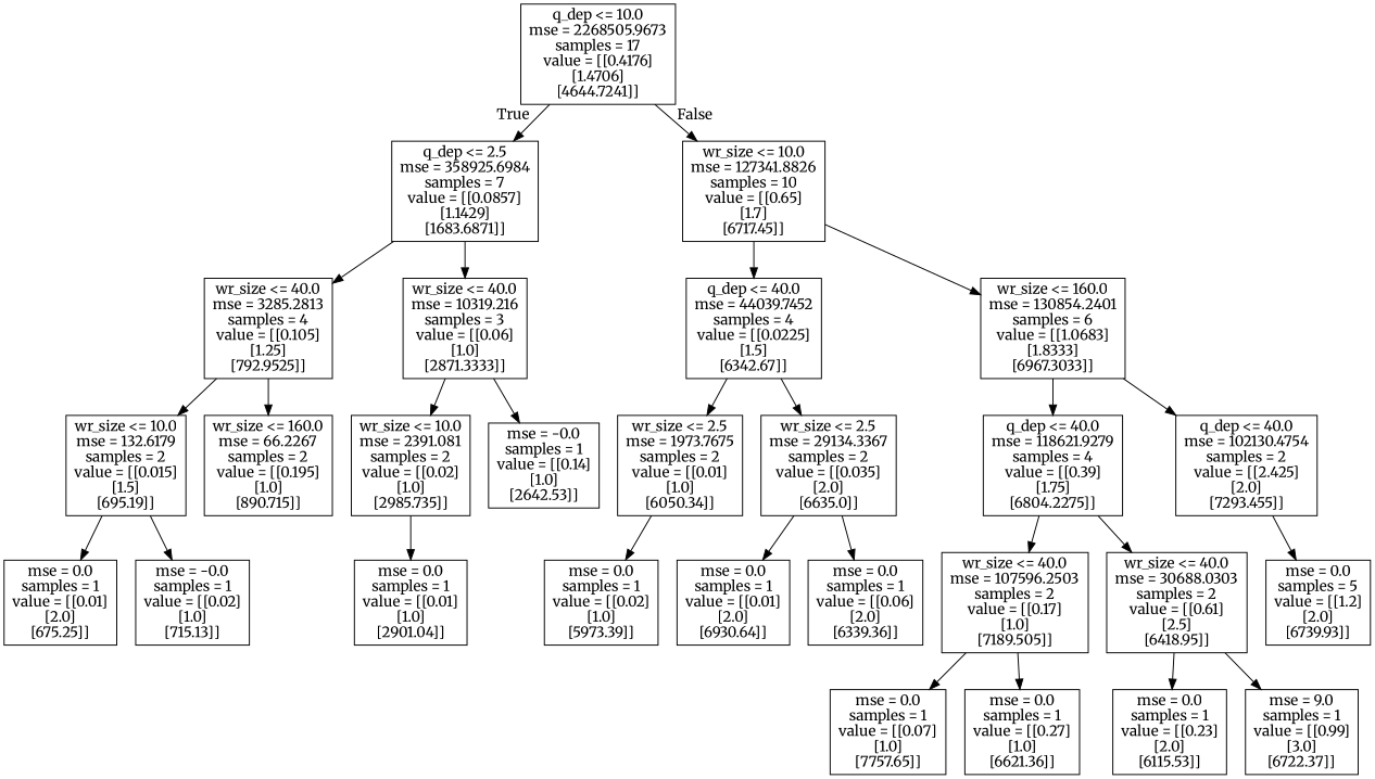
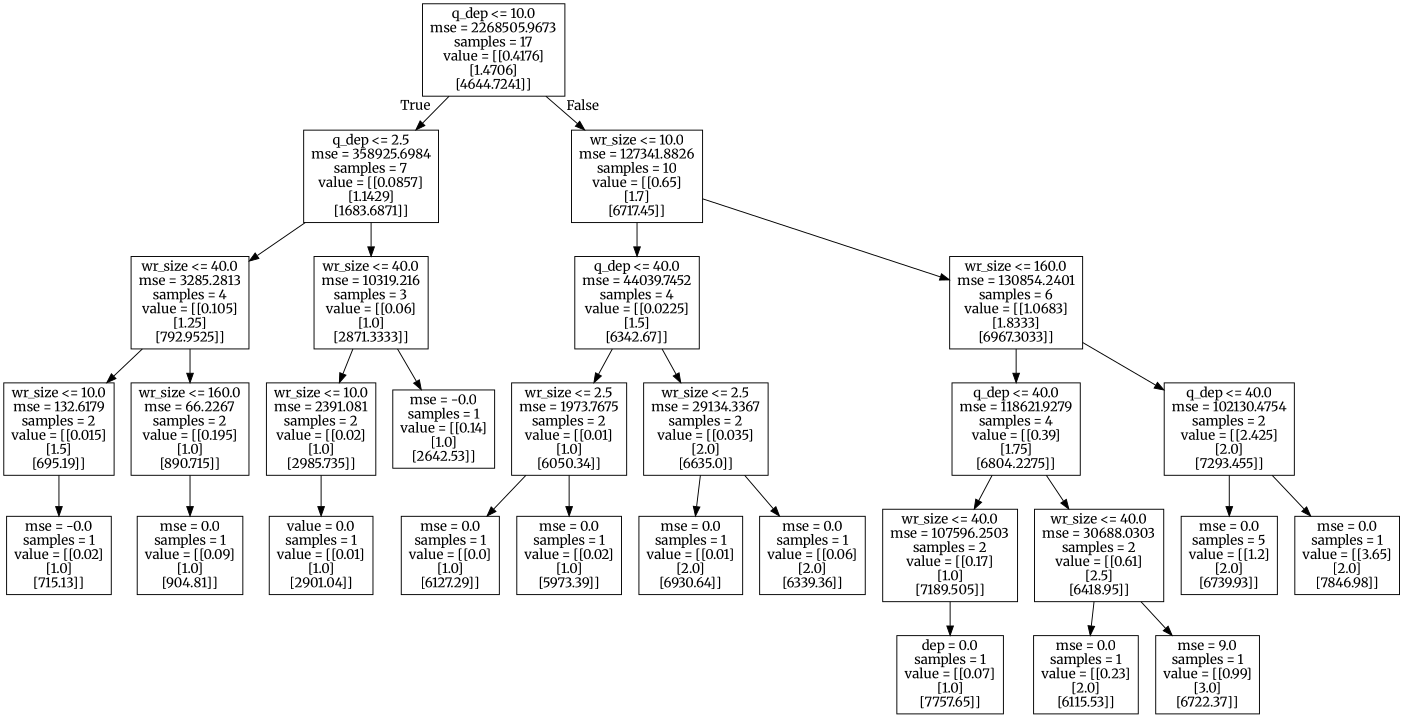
  digraph {
    fontname=Merriweather
    node [fontname=Merriweather shape=box]
    edge [fontname=Merriweather]
    n1 [label="q_dep <= 10.0\nmse = 2268505.9673\nsamples = 17\nvalue = [[0.4176]\n[1.4706]\n[4644.7241]]"]
    n2 [label="q_dep <= 2.5\nmse = 358925.6984\nsamples = 7\nvalue = [[0.0857]\n[1.1429]\n[1683.6871]]"]
    n3 [label="wr_size <= 10.0\nmse = 127341.8826\nsamples = 10\nvalue = [[0.65]\n[1.7]\n[6717.45]]"]
    n4 [label="wr_size <= 40.0\nmse = 3285.2813\nsamples = 4\nvalue = [[0.105]\n[1.25]\n[792.9525]]"]
    n5 [label="wr_size <= 40.0\nmse = 10319.216\nsamples = 3\nvalue = [[0.06]\n[1.0]\n[2871.3333]]"]
    n6 [label="q_dep <= 40.0\nmse = 44039.7452\nsamples = 4\nvalue = [[0.0225]\n[1.5]\n[6342.67]]"]
    n7 [label="wr_size <= 160.0\nmse = 130854.2401\nsamples = 6\nvalue = [[1.0683]\n[1.8333]\n[6967.3033]]"]
    n8 [label="wr_size <= 10.0\nmse = 132.6179\nsamples = 2\nvalue = [[0.015]\n[1.5]\n[695.19]]"]
    n9 [label="wr_size <= 160.0\nmse = 66.2267\nsamples = 2\nvalue = [[0.195]\n[1.0]\n[890.715]]"]
    n10 [label="wr_size <= 10.0\nmse = 2391.081\nsamples = 2\nvalue = [[0.02]\n[1.0]\n[2985.735]]"]
    n11 [label="mse = -0.0\nsamples = 1\nvalue = [[0.14]\n[1.0]\n[2642.53]]"]
-   n12 [label="mse = 0.0\nsamples = 1\nvalue = [[0.01]\n[2.0]\n[675.25]]"]
    n13 [label="mse = -0.0\nsamples = 1\nvalue = [[0.02]\n[1.0]\n[715.13]]"]
-   n15 [label="mse = 0.0\nsamples = 1\nvalue = [[0.01]\n[1.0]\n[2901.04]]"]
+   n14 [label="mse = 0.0\nsamples = 1\nvalue = [[0.09]\n[1.0]\n[904.81]]"]
+   n15 [label="value = 0.0\nsamples = 1\nvalue = [[0.01]\n[1.0]\n[2901.04]]"]
    n16 [label="wr_size <= 2.5\nmse = 1973.7675\nsamples = 2\nvalue = [[0.01]\n[1.0]\n[6050.34]]"]
    n17 [label="wr_size <= 2.5\nmse = 29134.3367\nsamples = 2\nvalue = [[0.035]\n[2.0]\n[6635.0]]"]
    n18 [label="q_dep <= 40.0\nmse = 118621.9279\nsamples = 4\nvalue = [[0.39]\n[1.75]\n[6804.2275]]"]
    n19 [label="q_dep <= 40.0\nmse = 102130.4754\nsamples = 2\nvalue = [[2.425]\n[2.0]\n[7293.455]]"]
+   n20 [label="mse = 0.0\nsamples = 1\nvalue = [[0.0]\n[1.0]\n[6127.29]]"]
    n21 [label="mse = 0.0\nsamples = 1\nvalue = [[0.02]\n[1.0]\n[5973.39]]"]
    n22 [label="mse = 0.0\nsamples = 1\nvalue = [[0.01]\n[2.0]\n[6930.64]]"]
    n23 [label="mse = 0.0\nsamples = 1\nvalue = [[0.06]\n[2.0]\n[6339.36]]"]
    n24 [label="wr_size <= 40.0\nmse = 107596.2503\nsamples = 2\nvalue = [[0.17]\n[1.0]\n[7189.505]]"]
    n25 [label="wr_size <= 40.0\nmse = 30688.0303\nsamples = 2\nvalue = [[0.61]\n[2.5]\n[6418.95]]"]
    n26 [label="mse = 0.0\nsamples = 5\nvalue = [[1.2]\n[2.0]\n[6739.93]]"]
-   n28 [label="mse = 0.0\nsamples = 1\nvalue = [[0.07]\n[1.0]\n[7757.65]]"]
-   n29 [label="mse = 0.0\nsamples = 1\nvalue = [[0.27]\n[1.0]\n[6621.36]]"]
+   n27 [label="mse = 0.0\nsamples = 1\nvalue = [[3.65]\n[2.0]\n[7846.98]]"]
+   n28 [label="dep = 0.0\nsamples = 1\nvalue = [[0.07]\n[1.0]\n[7757.65]]"]
    n30 [label="mse = 0.0\nsamples = 1\nvalue = [[0.23]\n[2.0]\n[6115.53]]"]
    n31 [label="mse = 9.0\nsamples = 1\nvalue = [[0.99]\n[3.0]\n[6722.37]]"]
    n1 -> n2 [headlabel=True labelangle=45 labeldistance=2.5]
    n1 -> n3 [headlabel=False labelangle=-45 labeldistance=2.5]
    n2 -> n4
    n2 -> n5
    n3 -> n6
    n3 -> n7
    n4 -> n8
    n4 -> n9
    n5 -> n10
    n5 -> n11
    n6 -> n16
    n6 -> n17
    n7 -> n18
    n7 -> n19
-   n8 -> n12
    n8 -> n13
+   n9 -> n14
    n10 -> n15
+   n16 -> n20
    n16 -> n21
    n17 -> n22
    n17 -> n23
    n18 -> n24
    n18 -> n25
    n19 -> n26
+   n19 -> n27
    n24 -> n28
-   n24 -> n29
    n25 -> n30
    n25 -> n31
  }
